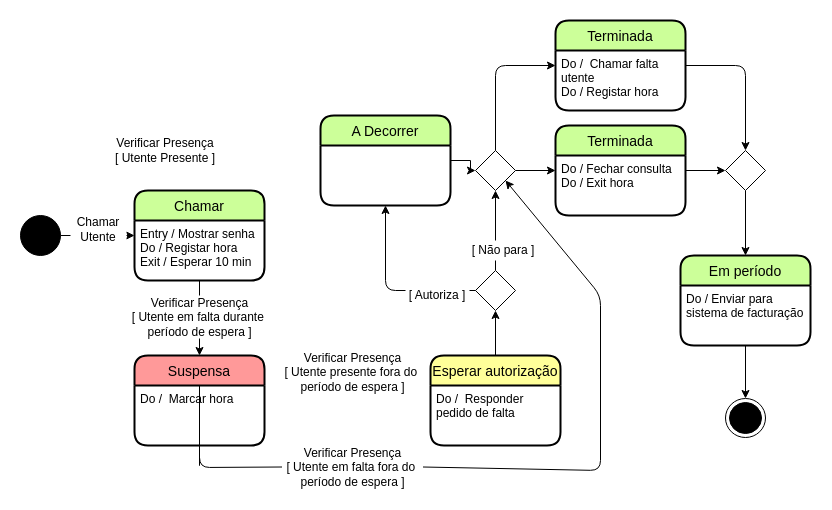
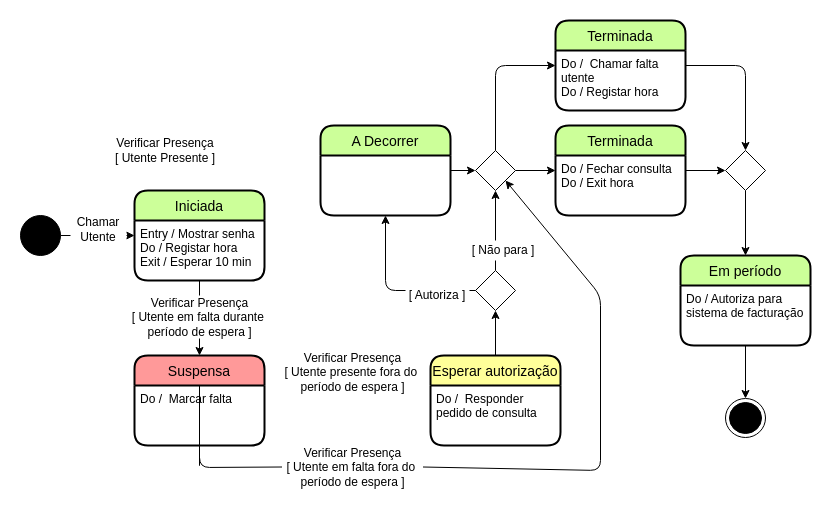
  <mxCell id="0" />
  <mxCell id="1" parent="0" />
- <mxCell id="2" value="Chamar" style="swimlane;childLayout=stackLayout;horizontal=1;startSize=30;horizontalStack=0;rounded=1;fontSize=14;fontStyle=0;strokeWidth=2;resizeParent=0;resizeLast=1;shadow=0;dashed=0;align=center;fillColor=#CCFF99;" parent="1" vertex="1"><mxGeometry x="134" y="190" width="130" height="90" as="geometry"><mxRectangle x="260" y="75" width="120" height="30" as="alternateBounds" /></mxGeometry></mxCell>
+ <mxCell id="2" value="Iniciada" style="swimlane;childLayout=stackLayout;horizontal=1;startSize=30;horizontalStack=0;rounded=1;fontSize=14;fontStyle=0;strokeWidth=2;resizeParent=0;resizeLast=1;shadow=0;dashed=0;align=center;fillColor=#CCFF99;" parent="1" vertex="1"><mxGeometry x="134" y="190" width="130" height="90" as="geometry"><mxRectangle x="260" y="75" width="120" height="30" as="alternateBounds" /></mxGeometry></mxCell>
  <mxCell id="3" value="Entry / Mostrar senha&#10;Do / Registar hora&#10;Exit / Esperar 10 min" style="align=left;strokeColor=none;fillColor=none;spacingLeft=4;fontSize=12;verticalAlign=top;resizable=0;rotatable=0;part=1;" parent="2" vertex="1"><mxGeometry y="30" width="130" height="60" as="geometry" /></mxCell>
  <mxCell id="4" style="edgeStyle=orthogonalEdgeStyle;rounded=0;orthogonalLoop=1;jettySize=auto;html=1;entryX=0;entryY=0.5;entryDx=0;entryDy=0;" parent="1" source="5" target="2" edge="1"><mxGeometry relative="1" as="geometry" /></mxCell>
  <mxCell id="5" value="" style="ellipse;whiteSpace=wrap;html=1;aspect=fixed;fillColor=#000000;" parent="1" vertex="1"><mxGeometry x="20" y="215" width="40" height="40" as="geometry" /></mxCell>
  <mxCell id="6" value="Chamar &lt;br&gt;Utente" style="text;html=1;strokeColor=none;align=center;verticalAlign=middle;whiteSpace=wrap;rounded=0;fillColor=#ffffff;" parent="1" vertex="1"><mxGeometry x="70" y="215" width="56" height="28" as="geometry" /></mxCell>
  <mxCell id="7" style="edgeStyle=orthogonalEdgeStyle;rounded=0;orthogonalLoop=1;jettySize=auto;html=1;entryX=0;entryY=0.5;entryDx=0;entryDy=0;" parent="1" source="8" target="26" edge="1"><mxGeometry relative="1" as="geometry"><mxPoint x="485" y="170" as="targetPoint" /></mxGeometry></mxCell>
- <mxCell id="8" value="A Decorrer" style="swimlane;childLayout=stackLayout;horizontal=1;startSize=30;horizontalStack=0;rounded=1;fontSize=14;fontStyle=0;strokeWidth=2;resizeParent=0;resizeLast=1;shadow=0;dashed=0;align=center;fillColor=#CCFF99;" parent="1" vertex="1"><mxGeometry x="320" y="115" width="130" height="90" as="geometry"><mxRectangle x="260" y="75" width="120" height="30" as="alternateBounds" /></mxGeometry></mxCell>
+ <mxCell id="8" value="A Decorrer" style="swimlane;childLayout=stackLayout;horizontal=1;startSize=30;horizontalStack=0;rounded=1;fontSize=14;fontStyle=0;strokeWidth=2;resizeParent=0;resizeLast=1;shadow=0;dashed=0;align=center;fillColor=#CCFF99;" parent="1" vertex="1"><mxGeometry x="320" y="125" width="130" height="90" as="geometry"><mxRectangle x="260" y="75" width="120" height="30" as="alternateBounds" /></mxGeometry></mxCell>
  <mxCell id="9" value="Verificar Presença&lt;br&gt;[ Utente Presente ]" style="text;html=1;strokeColor=none;align=center;verticalAlign=middle;whiteSpace=wrap;rounded=0;fillColor=#ffffff;" parent="1" vertex="1"><mxGeometry x="110" y="135" width="110" height="30" as="geometry" /></mxCell>
  <mxCell id="10" style="edgeStyle=orthogonalEdgeStyle;rounded=0;orthogonalLoop=1;jettySize=auto;html=1;entryX=0.5;entryY=0;entryDx=0;entryDy=0;" parent="1" source="3" edge="1" target="13"><mxGeometry relative="1" as="geometry"><mxPoint x="199" y="420" as="targetPoint" /></mxGeometry></mxCell>
  <mxCell id="11" value="Verificar Presença&lt;br&gt;[ Utente em falta durante&amp;nbsp;&lt;br&gt;período de espera ]" style="text;html=1;strokeColor=none;align=center;verticalAlign=middle;whiteSpace=wrap;rounded=0;fillColor=#ffffff;" parent="1" vertex="1"><mxGeometry x="128.5" y="295" width="141" height="43" as="geometry" /></mxCell>
  <mxCell id="12" style="edgeStyle=orthogonalEdgeStyle;rounded=0;orthogonalLoop=1;jettySize=auto;html=1;" parent="1" source="13" target="14" edge="1"><mxGeometry relative="1" as="geometry"><mxPoint x="417.5" y="400" as="targetPoint" /></mxGeometry></mxCell>
  <mxCell id="13" value="Suspensa" style="swimlane;childLayout=stackLayout;horizontal=1;startSize=30;horizontalStack=0;rounded=1;fontSize=14;fontStyle=0;strokeWidth=2;resizeParent=0;resizeLast=1;shadow=0;dashed=0;align=center;fillColor=#FF9999;" parent="1" vertex="1"><mxGeometry x="134" y="355" width="130" height="90" as="geometry"><mxRectangle x="260" y="75" width="120" height="30" as="alternateBounds" /></mxGeometry></mxCell>
- <mxCell id="14" value="Do /  Marcar hora" style="align=left;strokeColor=none;fillColor=none;spacingLeft=4;fontSize=12;verticalAlign=top;resizable=0;rotatable=0;part=1;" parent="13" vertex="1"><mxGeometry y="30" width="130" height="60" as="geometry" /></mxCell>
+ <mxCell id="14" value="Do /  Marcar falta" style="align=left;strokeColor=none;fillColor=none;spacingLeft=4;fontSize=12;verticalAlign=top;resizable=0;rotatable=0;part=1;" parent="13" vertex="1"><mxGeometry y="30" width="130" height="60" as="geometry" /></mxCell>
  <mxCell id="15" style="edgeStyle=orthogonalEdgeStyle;rounded=0;orthogonalLoop=1;jettySize=auto;html=1;entryX=0;entryY=0.5;entryDx=0;entryDy=0;exitX=1;exitY=0.25;exitDx=0;exitDy=0;" edge="1" parent="1" source="17" target="39"><mxGeometry relative="1" as="geometry"><mxPoint x="690" y="170" as="sourcePoint" /><Array as="points" /></mxGeometry></mxCell>
  <mxCell id="16" value="Terminada" style="swimlane;childLayout=stackLayout;horizontal=1;startSize=30;horizontalStack=0;rounded=1;fontSize=14;fontStyle=0;strokeWidth=2;resizeParent=0;resizeLast=1;shadow=0;dashed=0;align=center;fillColor=#CCFF99;" parent="1" vertex="1"><mxGeometry x="555" y="125" width="130" height="90" as="geometry"><mxRectangle x="260" y="75" width="120" height="30" as="alternateBounds" /></mxGeometry></mxCell>
  <mxCell id="17" value="Do / Fechar consulta&#10;Do / Exit hora" style="align=left;strokeColor=none;fillColor=none;spacingLeft=4;fontSize=12;verticalAlign=top;resizable=0;rotatable=0;part=1;" parent="16" vertex="1"><mxGeometry y="30" width="130" height="60" as="geometry" /></mxCell>
  <mxCell id="18" value="" style="ellipse;html=1;shape=endState;fillColor=#000000;" parent="1" vertex="1"><mxGeometry x="725" y="398" width="40" height="39" as="geometry" /></mxCell>
  <mxCell id="19" value="Verificar Presença&lt;br&gt;[ Utente em falta fora do&amp;nbsp;&lt;br&gt;período de espera ]" style="text;html=1;strokeColor=none;align=center;verticalAlign=middle;whiteSpace=wrap;rounded=0;fillColor=#ffffff;" parent="1" vertex="1"><mxGeometry x="281.5" y="445" width="141" height="43" as="geometry" /></mxCell>
  <mxCell id="20" value="" style="endArrow=none;html=1;exitX=0.5;exitY=1;exitDx=0;exitDy=0;entryX=0;entryY=0.5;entryDx=0;entryDy=0;" parent="1" source="13" target="19" edge="1"><mxGeometry width="50" height="50" relative="1" as="geometry"><mxPoint x="313.5" y="368" as="sourcePoint" /><mxPoint x="363.5" y="318" as="targetPoint" /><Array as="points"><mxPoint x="199" y="467" /></Array></mxGeometry></mxCell>
  <mxCell id="21" style="edgeStyle=orthogonalEdgeStyle;rounded=0;orthogonalLoop=1;jettySize=auto;html=1;entryX=0.5;entryY=1;entryDx=0;entryDy=0;exitX=0.5;exitY=0;exitDx=0;exitDy=0;" parent="1" target="24" edge="1" source="28"><mxGeometry relative="1" as="geometry"><mxPoint x="495" y="420" as="sourcePoint" /></mxGeometry></mxCell>
  <mxCell id="22" value="Verificar Presença&lt;br&gt;[ Utente presente fora do&amp;nbsp;&lt;br&gt;período de espera ]" style="text;html=1;strokeColor=none;align=center;verticalAlign=middle;whiteSpace=wrap;rounded=0;fillColor=#ffffff;" parent="1" vertex="1"><mxGeometry x="281.5" y="350" width="141" height="43" as="geometry" /></mxCell>
  <mxCell id="23" style="edgeStyle=orthogonalEdgeStyle;rounded=0;orthogonalLoop=1;jettySize=auto;html=1;entryX=0.5;entryY=1;entryDx=0;entryDy=0;" edge="1" parent="1" source="24" target="26"><mxGeometry relative="1" as="geometry" /></mxCell>
  <mxCell id="24" value="" style="rhombus;whiteSpace=wrap;html=1;fillColor=#FFFFFF;" parent="1" vertex="1"><mxGeometry x="475" y="270" width="40" height="40" as="geometry" /></mxCell>
  <mxCell id="25" style="edgeStyle=orthogonalEdgeStyle;rounded=0;orthogonalLoop=1;jettySize=auto;html=1;entryX=0;entryY=0.5;entryDx=0;entryDy=0;" edge="1" parent="1" source="26" target="16"><mxGeometry relative="1" as="geometry" /></mxCell>
  <mxCell id="26" value="" style="rhombus;whiteSpace=wrap;html=1;fillColor=#FFFFFF;" parent="1" vertex="1"><mxGeometry x="475" y="150" width="40" height="40" as="geometry" /></mxCell>
  <mxCell id="27" value="" style="endArrow=classic;html=1;exitX=0;exitY=0.5;exitDx=0;exitDy=0;entryX=0.5;entryY=1;entryDx=0;entryDy=0;" parent="1" source="24" target="8" edge="1"><mxGeometry width="50" height="50" relative="1" as="geometry"><mxPoint x="504" y="265" as="sourcePoint" /><mxPoint x="554" y="215" as="targetPoint" /><Array as="points"><mxPoint x="385" y="290" /></Array></mxGeometry></mxCell>
  <mxCell id="28" value="Esperar autorização" style="swimlane;childLayout=stackLayout;horizontal=1;startSize=30;horizontalStack=0;rounded=1;fontSize=14;fontStyle=0;strokeWidth=2;resizeParent=0;resizeLast=1;shadow=0;dashed=0;align=center;fillColor=#FFFF99;" parent="1" vertex="1"><mxGeometry x="430" y="355" width="130" height="90" as="geometry"><mxRectangle x="260" y="75" width="120" height="30" as="alternateBounds" /></mxGeometry></mxCell>
- <mxCell id="29" value="Do /  Responder&#10;pedido de falta" style="align=left;strokeColor=none;fillColor=none;spacingLeft=4;fontSize=12;verticalAlign=top;resizable=0;rotatable=0;part=1;" parent="28" vertex="1"><mxGeometry y="30" width="130" height="60" as="geometry" /></mxCell>
+ <mxCell id="29" value="Do /  Responder&#10;pedido de consulta" style="align=left;strokeColor=none;fillColor=none;spacingLeft=4;fontSize=12;verticalAlign=top;resizable=0;rotatable=0;part=1;" parent="28" vertex="1"><mxGeometry y="30" width="130" height="60" as="geometry" /></mxCell>
  <mxCell id="30" value="[ Autoriza ]" style="text;html=1;strokeColor=none;align=center;verticalAlign=middle;whiteSpace=wrap;rounded=0;fillColor=#ffffff;" parent="1" vertex="1"><mxGeometry x="405" y="285" width="64" height="20" as="geometry" /></mxCell>
  <mxCell id="31" value="[ Não para ]" style="text;html=1;strokeColor=none;align=center;verticalAlign=middle;whiteSpace=wrap;rounded=0;fillColor=#ffffff;" parent="1" vertex="1"><mxGeometry x="455" y="240" width="96" height="20" as="geometry" /></mxCell>
  <mxCell id="32" value="Em período" style="swimlane;childLayout=stackLayout;horizontal=1;startSize=30;horizontalStack=0;rounded=1;fontSize=14;fontStyle=0;strokeWidth=2;resizeParent=0;resizeLast=1;shadow=0;dashed=0;align=center;fillColor=#CCFF99;" parent="1" vertex="1"><mxGeometry x="680" y="255" width="130" height="90" as="geometry"><mxRectangle x="260" y="75" width="120" height="30" as="alternateBounds" /></mxGeometry></mxCell>
- <mxCell id="33" value="Do / Enviar para&#10;sistema de facturação " style="align=left;strokeColor=none;fillColor=none;spacingLeft=4;fontSize=12;verticalAlign=top;resizable=0;rotatable=0;part=1;" parent="32" vertex="1"><mxGeometry y="30" width="130" height="60" as="geometry" /></mxCell>
+ <mxCell id="33" value="Do / Autoriza para&#10;sistema de facturação " style="align=left;strokeColor=none;fillColor=none;spacingLeft=4;fontSize=12;verticalAlign=top;resizable=0;rotatable=0;part=1;" parent="32" vertex="1"><mxGeometry y="30" width="130" height="60" as="geometry" /></mxCell>
  <mxCell id="34" style="edgeStyle=orthogonalEdgeStyle;rounded=0;orthogonalLoop=1;jettySize=auto;html=1;" parent="1" source="33" target="18" edge="1"><mxGeometry relative="1" as="geometry" /></mxCell>
  <mxCell id="35" value="Terminada" style="swimlane;childLayout=stackLayout;horizontal=1;startSize=30;horizontalStack=0;rounded=1;fontSize=14;fontStyle=0;strokeWidth=2;resizeParent=0;resizeLast=1;shadow=0;dashed=0;align=center;fillColor=#CCFF99;" vertex="1" parent="1"><mxGeometry x="555" y="20" width="130" height="90" as="geometry"><mxRectangle x="260" y="75" width="120" height="30" as="alternateBounds" /></mxGeometry></mxCell>
  <mxCell id="36" value="Do /  Chamar falta&#10;utente&#10;Do / Registar hora&#10;" style="align=left;strokeColor=none;fillColor=none;spacingLeft=4;fontSize=12;verticalAlign=top;resizable=0;rotatable=0;part=1;" vertex="1" parent="35"><mxGeometry y="30" width="130" height="60" as="geometry" /></mxCell>
  <mxCell id="37" value="" style="endArrow=classic;html=1;exitX=0.5;exitY=0;exitDx=0;exitDy=0;entryX=0;entryY=0.5;entryDx=0;entryDy=0;" edge="1" parent="1" source="26" target="35"><mxGeometry width="50" height="50" relative="1" as="geometry"><mxPoint x="550" y="210" as="sourcePoint" /><mxPoint x="600" y="160" as="targetPoint" /><Array as="points"><mxPoint x="495" y="65" /></Array></mxGeometry></mxCell>
  <mxCell id="38" style="edgeStyle=orthogonalEdgeStyle;rounded=0;orthogonalLoop=1;jettySize=auto;html=1;entryX=0.5;entryY=0;entryDx=0;entryDy=0;" edge="1" parent="1" source="39" target="32"><mxGeometry relative="1" as="geometry" /></mxCell>
  <mxCell id="39" value="" style="rhombus;whiteSpace=wrap;html=1;fillColor=#FFFFFF;" vertex="1" parent="1"><mxGeometry x="725" y="150" width="40" height="40" as="geometry" /></mxCell>
  <mxCell id="40" value="" style="endArrow=classic;html=1;entryX=0.5;entryY=0;entryDx=0;entryDy=0;" edge="1" parent="1" target="39"><mxGeometry width="50" height="50" relative="1" as="geometry"><mxPoint x="685" y="65" as="sourcePoint" /><mxPoint x="590" y="160" as="targetPoint" /><Array as="points"><mxPoint x="745" y="65" /></Array></mxGeometry></mxCell>
  <mxCell id="41" value="" style="endArrow=classic;html=1;exitX=1;exitY=0.5;exitDx=0;exitDy=0;entryX=1;entryY=1;entryDx=0;entryDy=0;" edge="1" parent="1" source="19" target="26"><mxGeometry width="50" height="50" relative="1" as="geometry"><mxPoint x="550" y="410" as="sourcePoint" /><mxPoint x="565" y="235" as="targetPoint" /><Array as="points"><mxPoint x="600" y="470" /><mxPoint x="600" y="295" /></Array></mxGeometry></mxCell>
